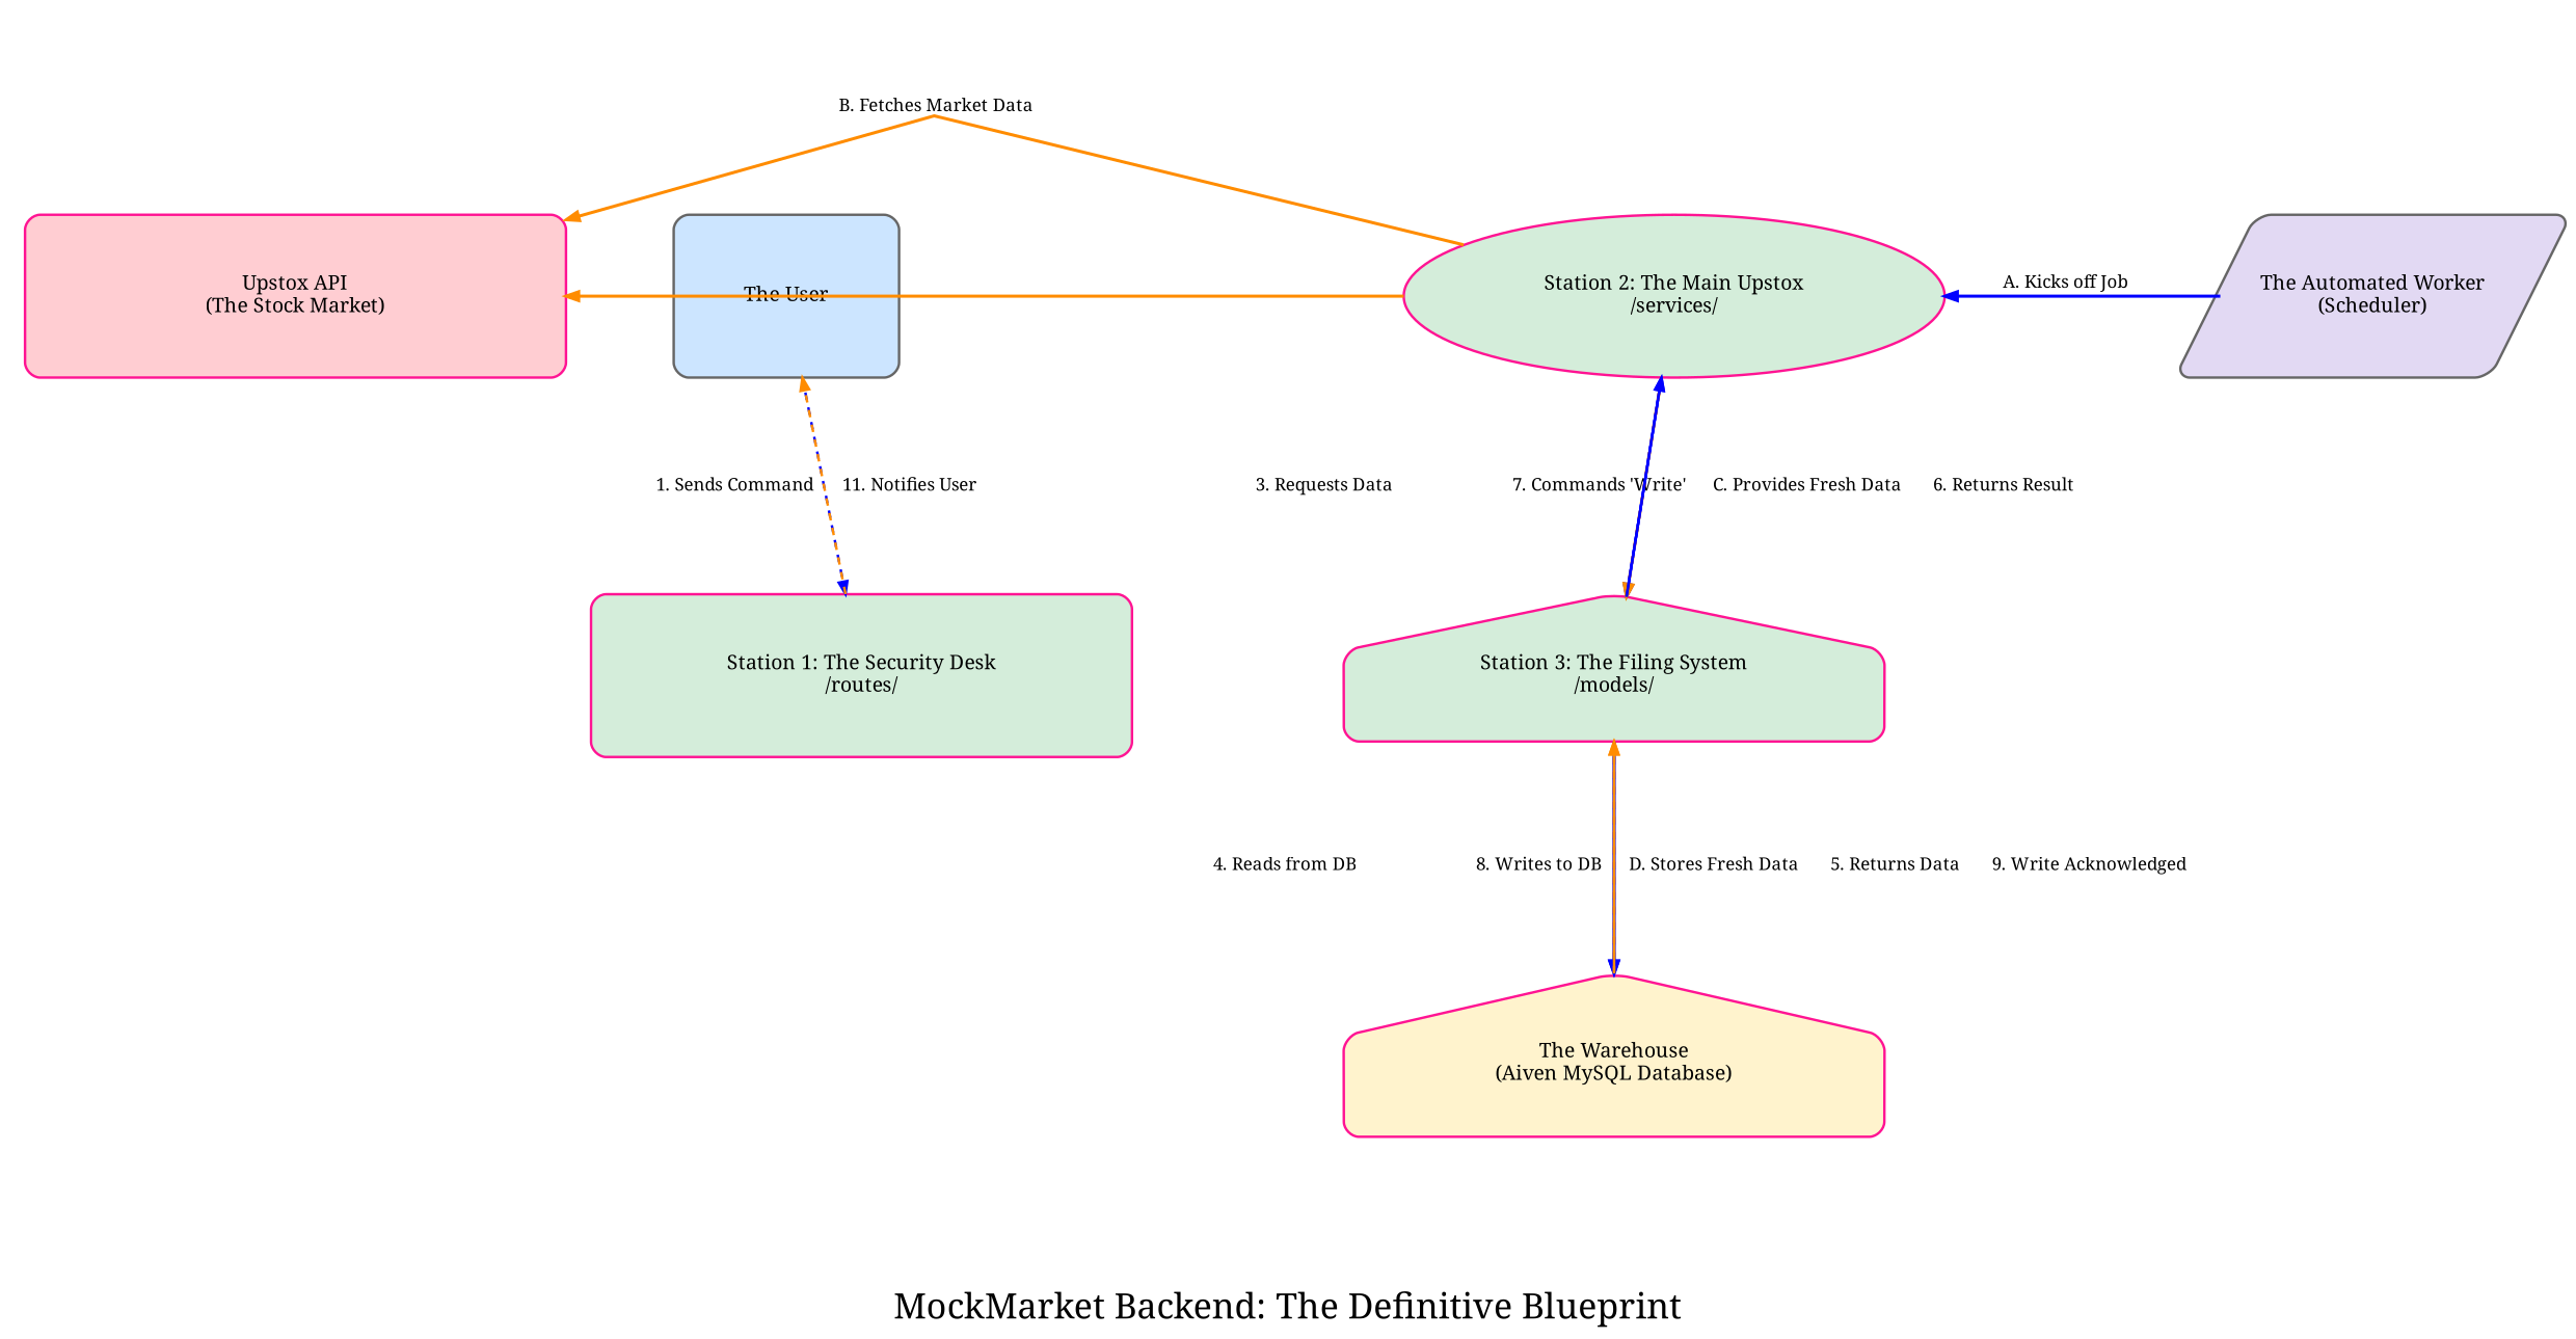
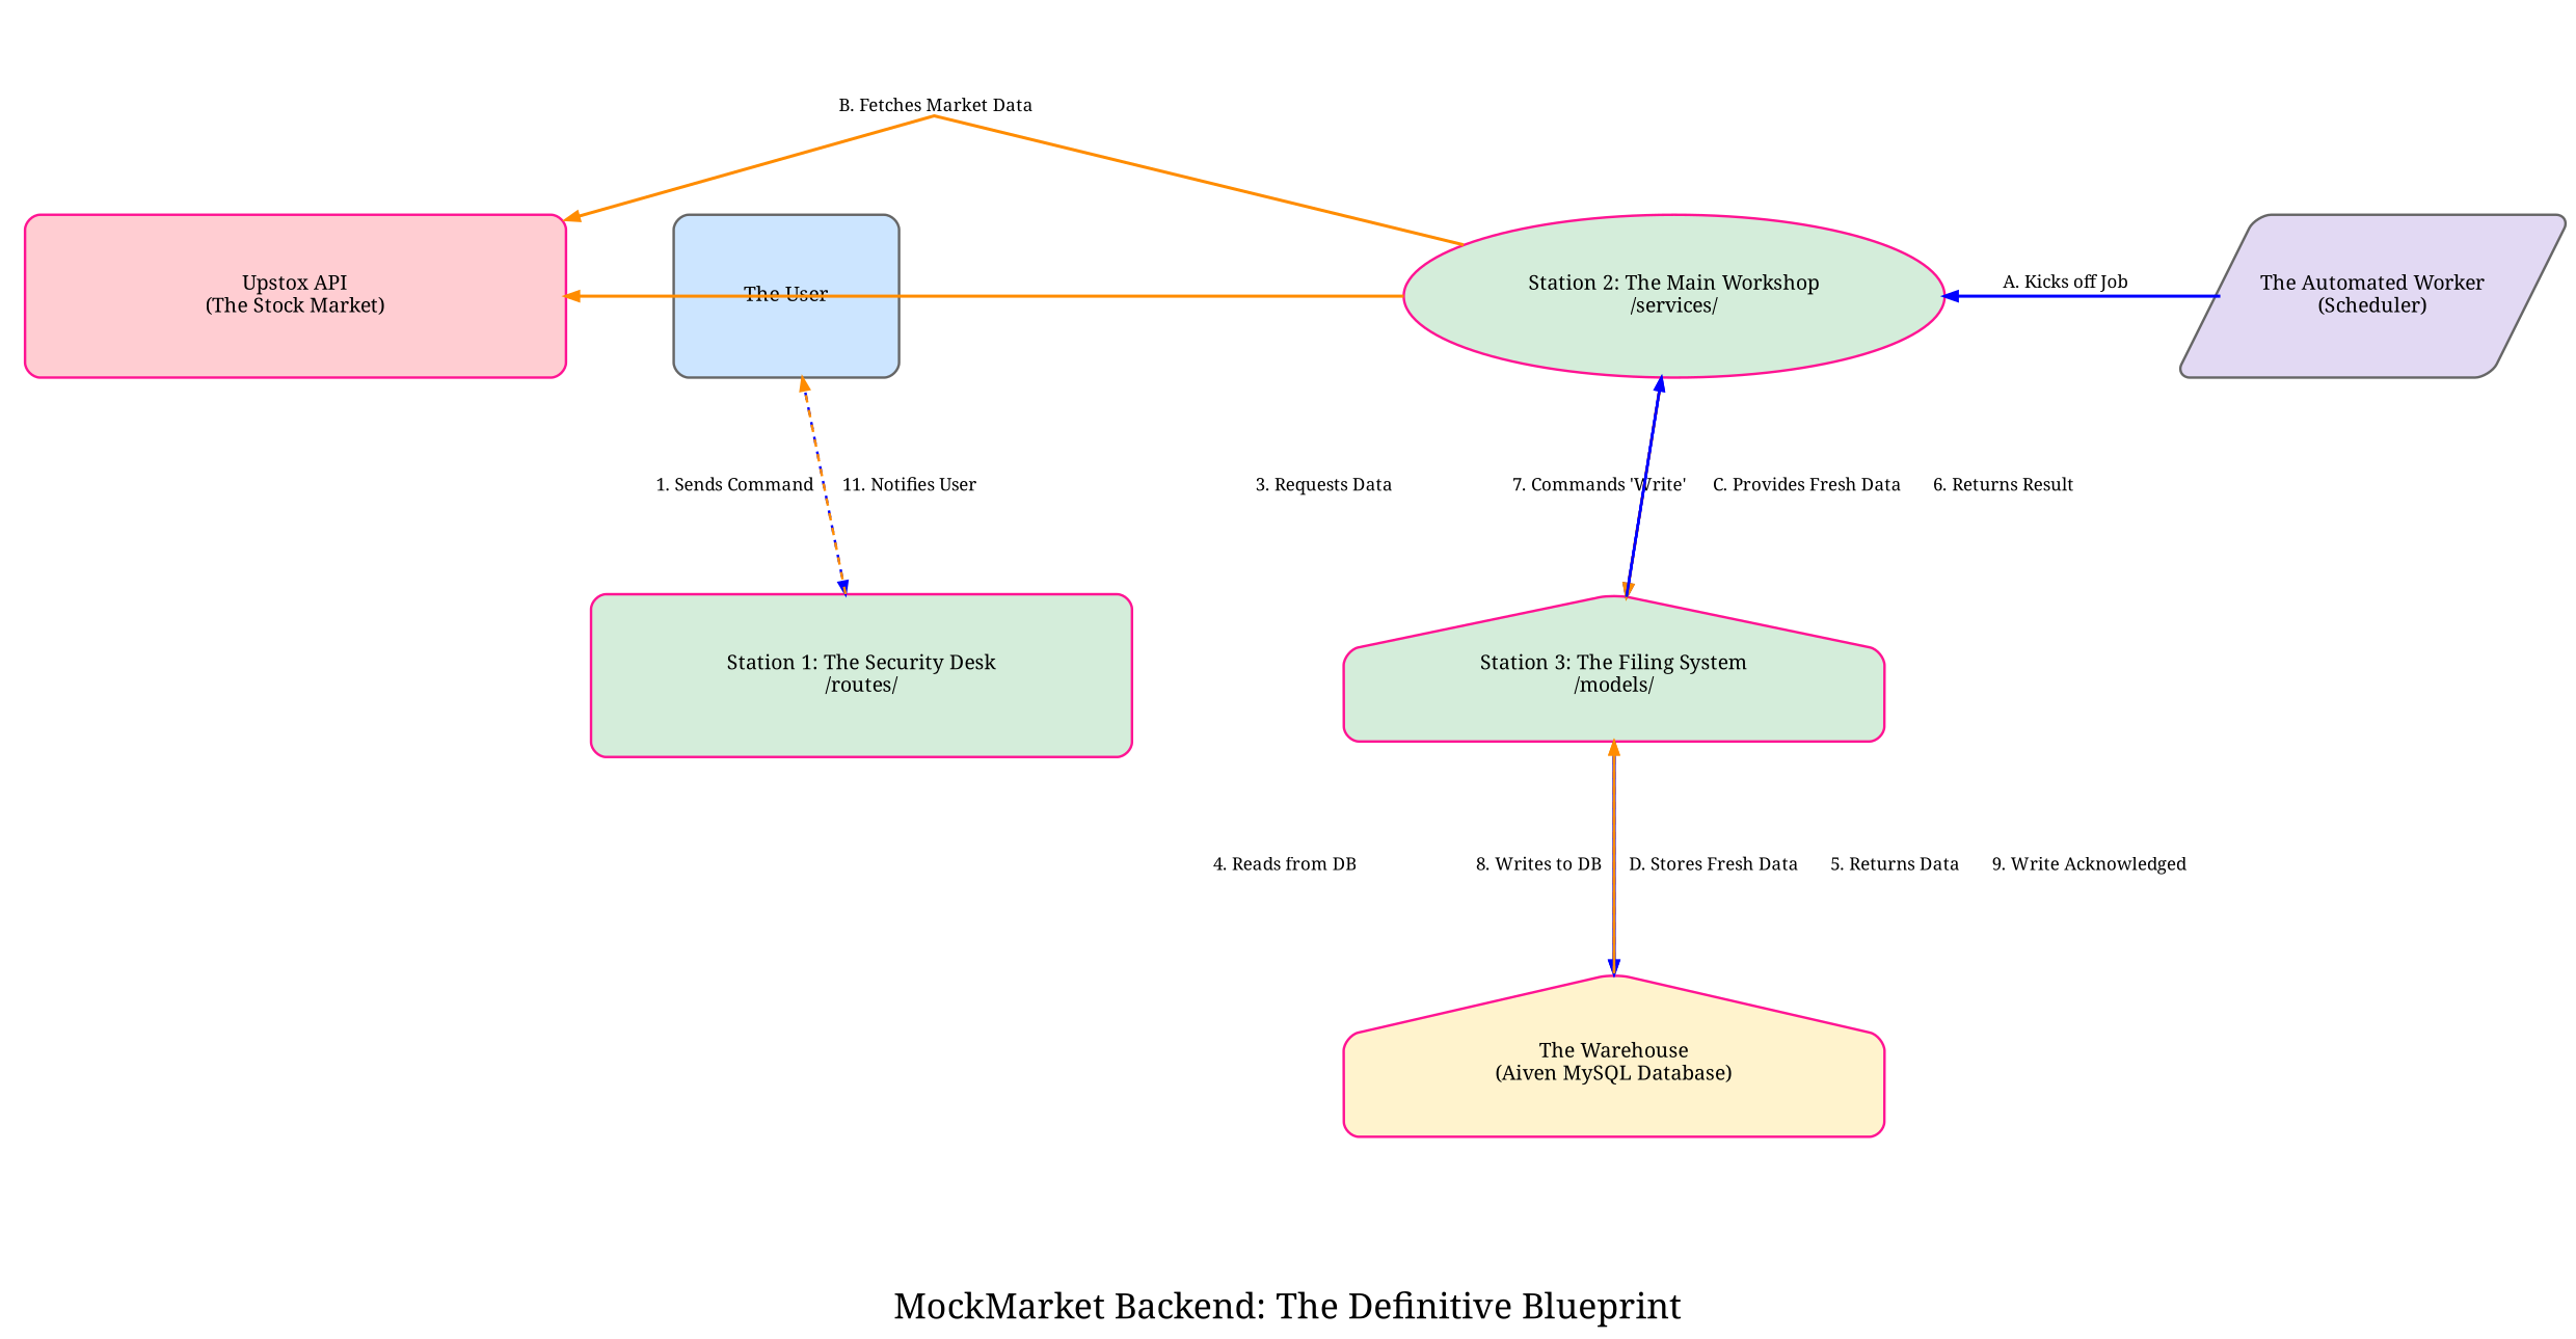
  digraph {
    fontname="Noto Serif"
    fontsize=28
    label="\nMockMarket Backend: The Definitive Blueprint"
    nodesep=1.2
    rankdir=TB
    ranksep=2.2
    splines=line
    node [color=deeppink fillcolor="#d4edda" fontname="Noto Serif" fontsize=16 penwidth=2.0 shape=box style="filled,rounded"]
    edge [color=blue fontname="Noto Serif" fontsize=14 penwidth=2.0 style=solid]
    n1 [color=gray40 fillcolor="#cce5ff" height=1.8 label="The User" width=2.5]
    n2 [fillcolor="#ffcdd2" height=1.8 label="Upstox API\n(The Stock Market)" width=6]
    n3 [height=1.8 label="Station 1: The Security Desk\n/routes/" width=6]
-   n4 [height=1.8 label="Station 2: The Main Upstox\n/services/" shape=ellipse width=6]
+   n4 [height=1.8 label="Station 2: The Main Workshop\n/services/" shape=ellipse width=6]
    n5 [height=1.8 label="Station 3: The Filing System\n/models/" shape=house width=6]
    n6 [fillcolor="#fff3cd" height=2.0 label="The Warehouse\n(Aiven MySQL Database)" shape=house width=6]
    n7 [color=gray40 fillcolor="#e2d9f3" height=1.8 label="The Automated Worker\n(Scheduler)" shape=parallelogram width=4]
    subgraph cluster_1 {
      label=""
      rank=same
      style=invis
      n1
      n2
    }
    n1 -> n3 [label=" 1. Sends Command" style=dashed]
    n2 -> n4 [color=darkorange constraint=false dir=back penwidth=2.5]
    n3 -> n1 [color=darkorange label=" 11. Notifies User" style=dashed]
    n4 -> n2 [color=darkorange constraint=false label=" B. Fetches Market Data" penwidth=2.5]
    n4 -> n5 [label=" 3. Requests Data" style=bold]
    n4 -> n5 [label=" 7. Commands 'Write'" style=bold]
    n4 -> n5 [color=darkorange constraint=false label=" C. Provides Fresh Data" penwidth=2.5 style=dashed]
    n5 -> n4 [label=" 6. Returns Result" style=bold]
    n5 -> n4 [style=bold]
    n5 -> n6 [label=" 4. Reads from DB" style=dashed]
    n5 -> n6 [label=" 8. Writes to DB"]
    n5 -> n6 [constraint=false label=" D. Stores Fresh Data" penwidth=2.5]
    n6 -> n5 [color=darkorange label=" 5. Returns Data"]
    n6 -> n5 [color=darkorange label=" 9. Write Acknowledged" style=dashed]
    n7 -> n4 [constraint=false label=" A. Kicks off Job" penwidth=2.5]
  }
